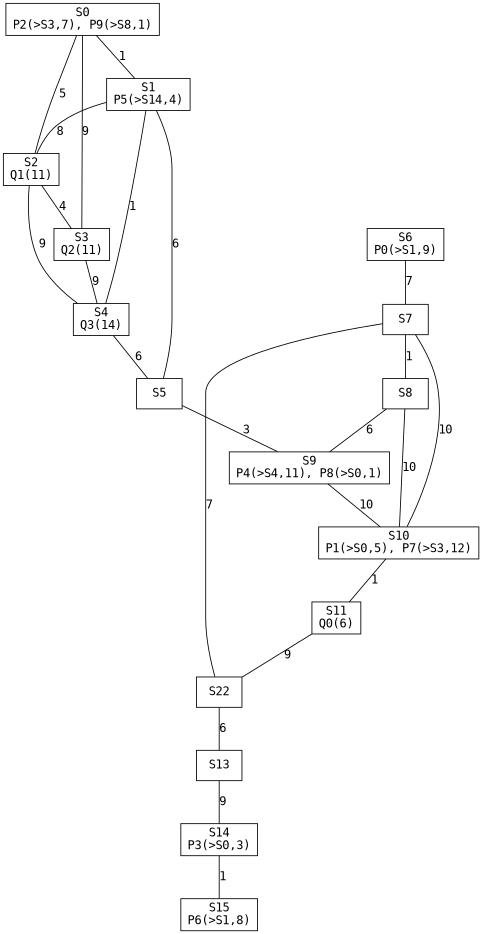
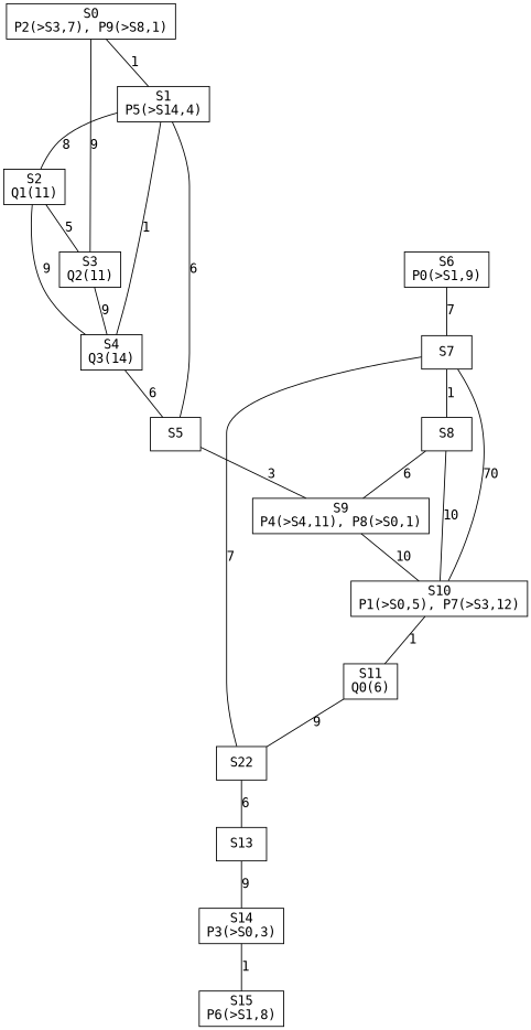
  graph {
    fontname="DejaVu Sans Mono"
    node [fontname="DejaVu Sans Mono" shape=rect]
    edge [fontname="DejaVu Sans Mono"]
    n1 [label="S0\nP2(>S3,7), P9(>S8,1)"]
    n2 [label="S1\nP5(>S14,4)"]
    n3 [label="S2\nQ1(11)"]
    n4 [label="S3\nQ2(11)"]
    n5 [label="S4\nQ3(14)"]
    n6 [label=S5]
    n7 [label="S9\nP4(>S4,11), P8(>S0,1)"]
    n8 [label="S6\nP0(>S1,9)"]
    n9 [label=S7]
    n10 [label=S8]
    n11 [label="S10\nP1(>S0,5), P7(>S3,12)"]
    n12 [label=S22]
    n13 [label="S11\nQ0(6)"]
    n14 [label=S13]
    n15 [label="S14\nP3(>S0,3)"]
    n16 [label="S15\nP6(>S1,8)"]
    n1 -- n2 [label=1]
-   n1 -- n3 [label=5]
    n1 -- n4 [label=9]
    n2 -- n3 [label=8]
    n2 -- n5 [label=1]
    n2 -- n6 [label=6]
-   n3 -- n4 [label=4]
+   n3 -- n4 [label=5]
    n3 -- n5 [label=9]
    n4 -- n5 [label=9]
    n5 -- n6 [label=6]
    n6 -- n7 [label=3]
    n7 -- n11 [label=10]
    n8 -- n9 [label=7]
    n9 -- n10 [label=1]
-   n9 -- n11 [label=10]
+   n9 -- n11 [label=70]
    n9 -- n12 [label=7]
    n10 -- n7 [label=6]
    n10 -- n11 [label=10]
    n11 -- n13 [label=1]
    n12 -- n14 [label=6]
    n13 -- n12 [label=9]
    n14 -- n15 [label=9]
    n15 -- n16 [label=1]
  }
